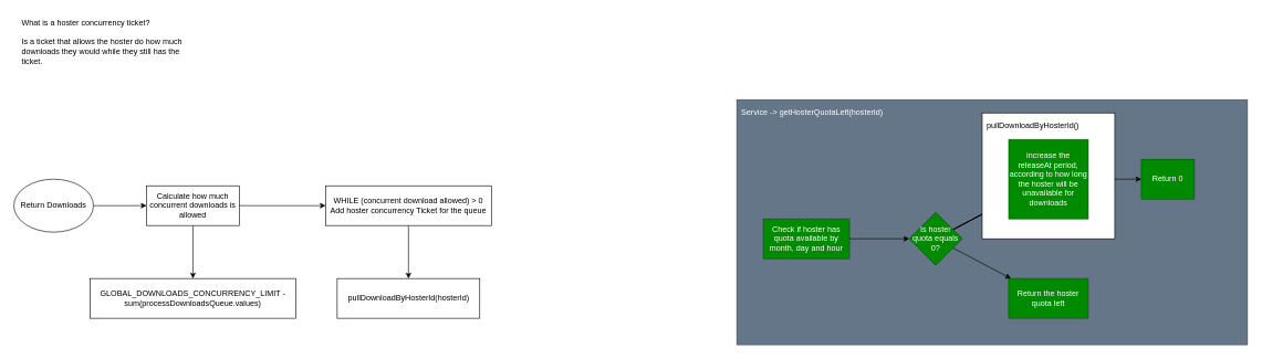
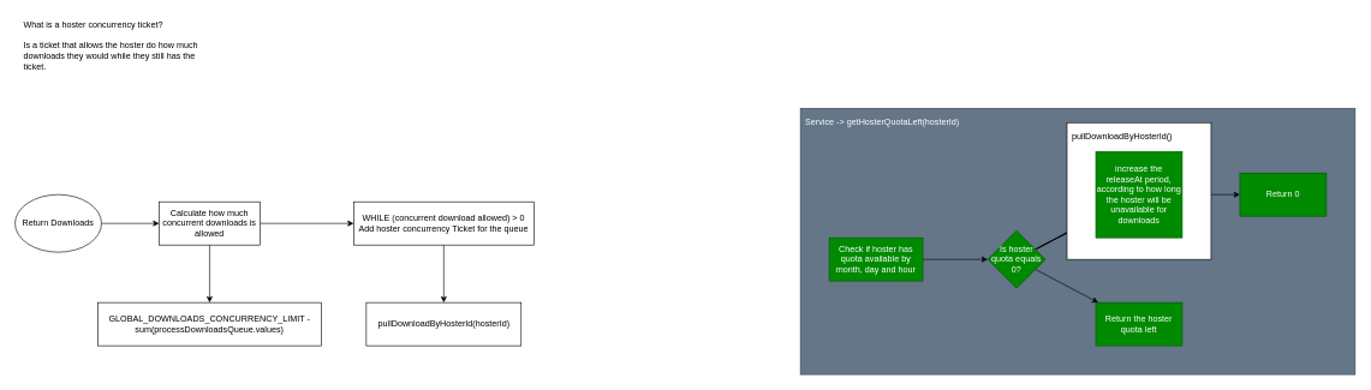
  <mxCell id="0" />
  <mxCell id="1" parent="0" />
  <mxCell id="2" value="Service -&amp;gt; getHosterQuotaLeft(hosterId)" style="rounded=0;whiteSpace=wrap;html=1;fillColor=#647687;strokeColor=#314354;fontColor=#ffffff;align=left;verticalAlign=top;spacingTop=5;spacingLeft=5;" parent="1" vertex="1"><mxGeometry x="1110" y="150" width="770" height="370" as="geometry" /></mxCell>
  <mxCell id="3" value="" style="edgeStyle=none;html=1;" parent="1" source="4" target="10" edge="1"><mxGeometry relative="1" as="geometry" /></mxCell>
  <mxCell id="4" value="Check if hoster has quota available by month, day and hour" style="rounded=0;whiteSpace=wrap;html=1;fillColor=#008a00;fontColor=#ffffff;strokeColor=#005700;" parent="1" vertex="1"><mxGeometry x="1150" y="330" width="130" height="60" as="geometry" /></mxCell>
  <mxCell id="5" value="" style="edgeStyle=none;html=1;" parent="1" source="10" target="13" edge="1"><mxGeometry relative="1" as="geometry" /></mxCell>
  <mxCell id="6" value="" style="edgeStyle=none;html=1;" parent="1" source="10" target="13" edge="1"><mxGeometry relative="1" as="geometry" /></mxCell>
  <mxCell id="7" value="" style="edgeStyle=none;html=1;" parent="1" source="10" target="13" edge="1"><mxGeometry relative="1" as="geometry" /></mxCell>
  <mxCell id="8" value="" style="edgeStyle=none;html=1;" parent="1" source="10" target="13" edge="1"><mxGeometry relative="1" as="geometry" /></mxCell>
  <mxCell id="9" value="" style="edgeStyle=none;html=1;" parent="1" source="10" target="14" edge="1"><mxGeometry relative="1" as="geometry" /></mxCell>
  <mxCell id="10" value="Is hoster quota equals 0?" style="rhombus;whiteSpace=wrap;html=1;rounded=0;fillColor=#008a00;fontColor=#ffffff;strokeColor=#005700;" parent="1" vertex="1"><mxGeometry x="1370" y="320" width="80" height="80" as="geometry" /></mxCell>
  <mxCell id="11" value="" style="edgeStyle=none;html=1;" parent="1" source="13" target="15" edge="1"><mxGeometry relative="1" as="geometry" /></mxCell>
  <mxCell id="12" value="pullDownloadByHosterId()" style="rounded=0;whiteSpace=wrap;html=1;verticalAlign=top;align=left;spacingTop=5;spacingLeft=5;" parent="1" vertex="1"><mxGeometry x="1480" y="170" width="200" height="190" as="geometry" /></mxCell>
  <mxCell id="13" value="increase the releaseAt period, according to how long the hoster will be unavailable for downloads" style="whiteSpace=wrap;html=1;rounded=0;fillColor=#008a00;fontColor=#ffffff;strokeColor=#005700;" parent="1" vertex="1"><mxGeometry x="1520" y="210" width="120" height="120" as="geometry" /></mxCell>
  <mxCell id="14" value="Return the hoster quota left" style="whiteSpace=wrap;html=1;rounded=0;fillColor=#008a00;fontColor=#ffffff;strokeColor=#005700;" parent="1" vertex="1"><mxGeometry x="1520" y="420" width="120" height="60" as="geometry" /></mxCell>
- <mxCell id="15" value="Return 0" style="whiteSpace=wrap;html=1;rounded=0;fillColor=#008a00;fontColor=#ffffff;strokeColor=#005700;" parent="1" vertex="1"><mxGeometry x="1720" y="240" width="80" height="60" as="geometry" /></mxCell>
+ <mxCell id="15" value="Return 0" style="whiteSpace=wrap;html=1;rounded=0;fillColor=#008a00;fontColor=#ffffff;strokeColor=#005700;" parent="1" vertex="1"><mxGeometry x="1720" y="240" width="120" height="60" as="geometry" /></mxCell>
  <mxCell id="16" value="" style="edgeStyle=none;html=1;" parent="1" source="17" target="20" edge="1"><mxGeometry relative="1" as="geometry" /></mxCell>
  <mxCell id="17" value="Return Downloads" style="ellipse;whiteSpace=wrap;html=1;" parent="1" vertex="1"><mxGeometry x="20" y="270" width="120" height="80" as="geometry" /></mxCell>
  <mxCell id="18" value="" style="edgeStyle=none;html=1;" parent="1" source="20" target="21" edge="1"><mxGeometry relative="1" as="geometry" /></mxCell>
  <mxCell id="19" value="" style="edgeStyle=none;html=1;" parent="1" source="20" target="23" edge="1"><mxGeometry relative="1" as="geometry" /></mxCell>
  <mxCell id="20" value="Calculate how much concurrent downloads is allowed" style="whiteSpace=wrap;html=1;" parent="1" vertex="1"><mxGeometry x="220" y="280" width="140" height="60" as="geometry" /></mxCell>
  <mxCell id="21" value="GLOBAL_DOWNLOADS_CONCURRENCY_LIMIT - sum(processDownloadsQueue.values)" style="whiteSpace=wrap;html=1;" parent="1" vertex="1"><mxGeometry x="135" y="420" width="310" height="60" as="geometry" /></mxCell>
  <mxCell id="22" value="" style="edgeStyle=none;html=1;" parent="1" source="23" target="25" edge="1"><mxGeometry relative="1" as="geometry" /></mxCell>
  <mxCell id="23" value="WHILE (concurrent download allowed) &amp;gt; 0&lt;br&gt;Add hoster concurrency Ticket for the queue" style="whiteSpace=wrap;html=1;" parent="1" vertex="1"><mxGeometry x="490" y="280" width="250" height="60" as="geometry" /></mxCell>
  <mxCell id="24" value="What is a hoster concurrency ticket?&lt;br&gt;&lt;br&gt;Is a ticket that allows the hoster do how much downloads they would while they still has the ticket.&amp;nbsp;" style="text;html=1;strokeColor=none;fillColor=none;align=left;verticalAlign=top;whiteSpace=wrap;rounded=0;" parent="1" vertex="1"><mxGeometry x="30" y="20" width="250" height="120" as="geometry" /></mxCell>
  <mxCell id="25" value="pullDownloadByHosterId(hosterId)" style="whiteSpace=wrap;html=1;" parent="1" vertex="1"><mxGeometry x="507.5" y="420" width="215" height="60" as="geometry" /></mxCell>
